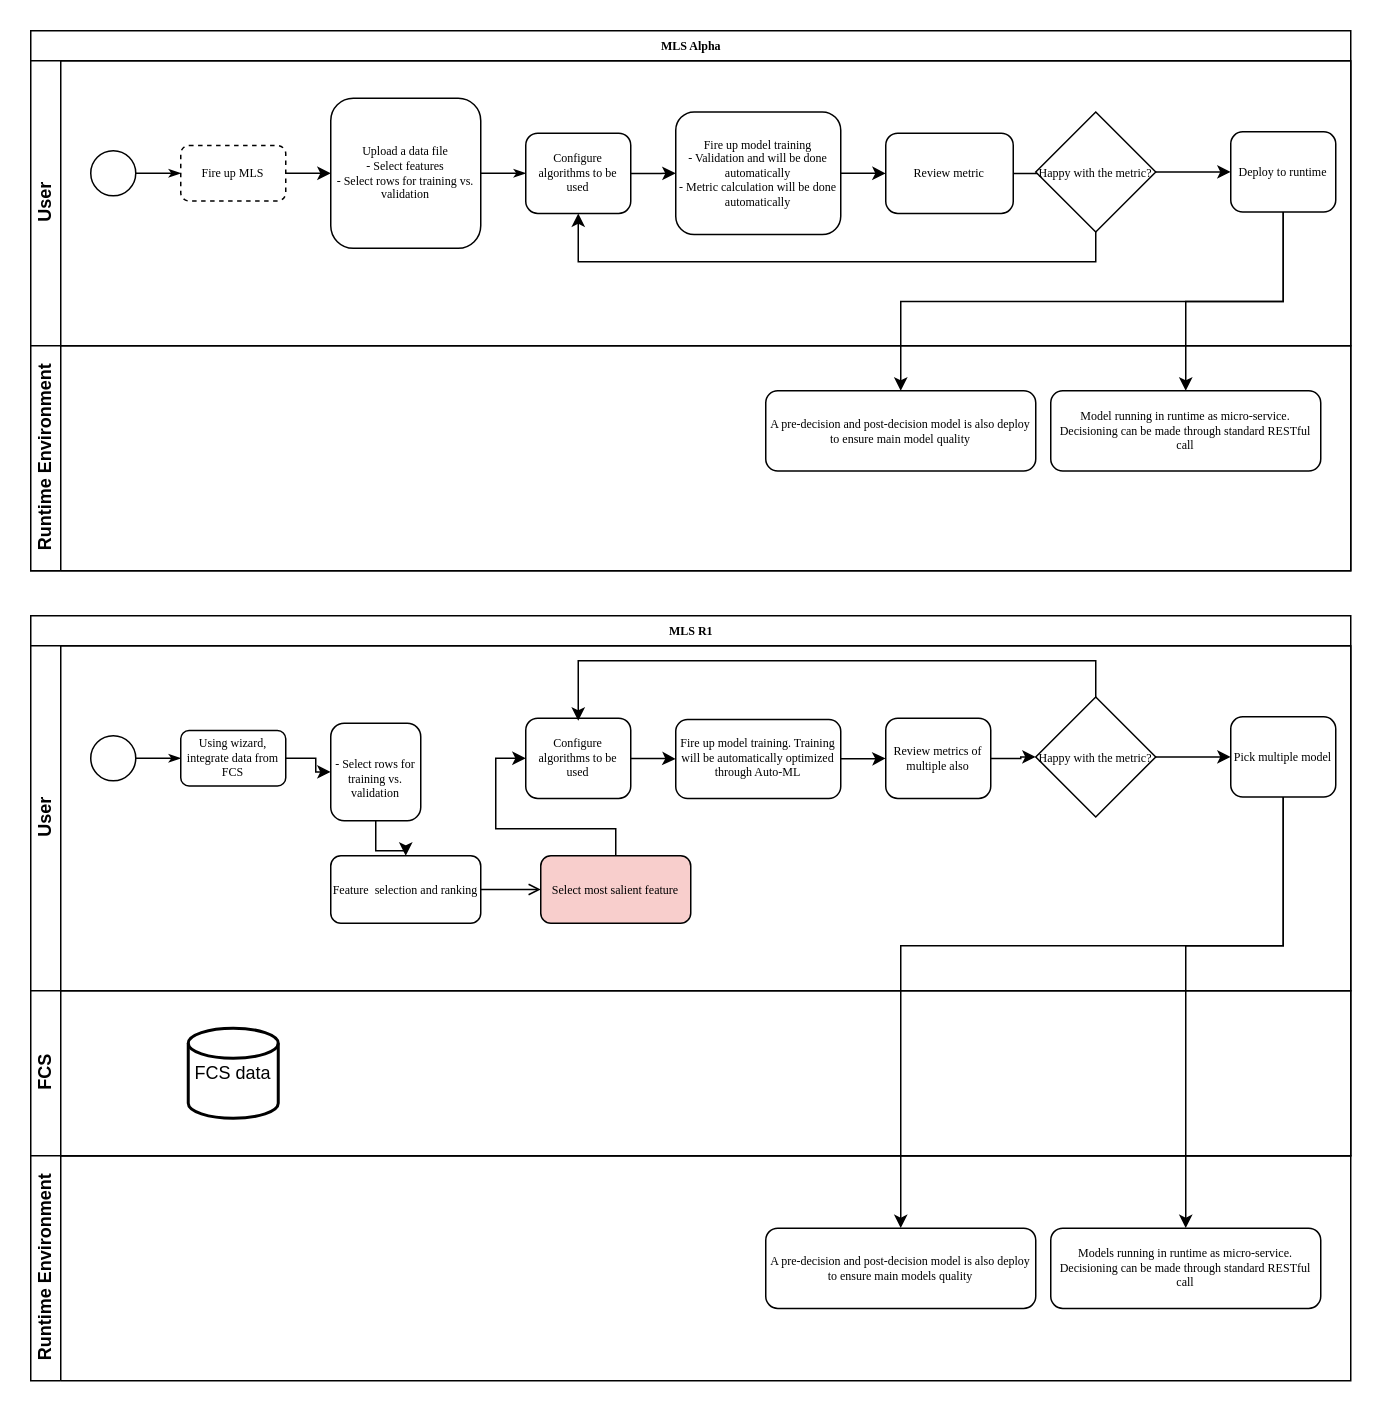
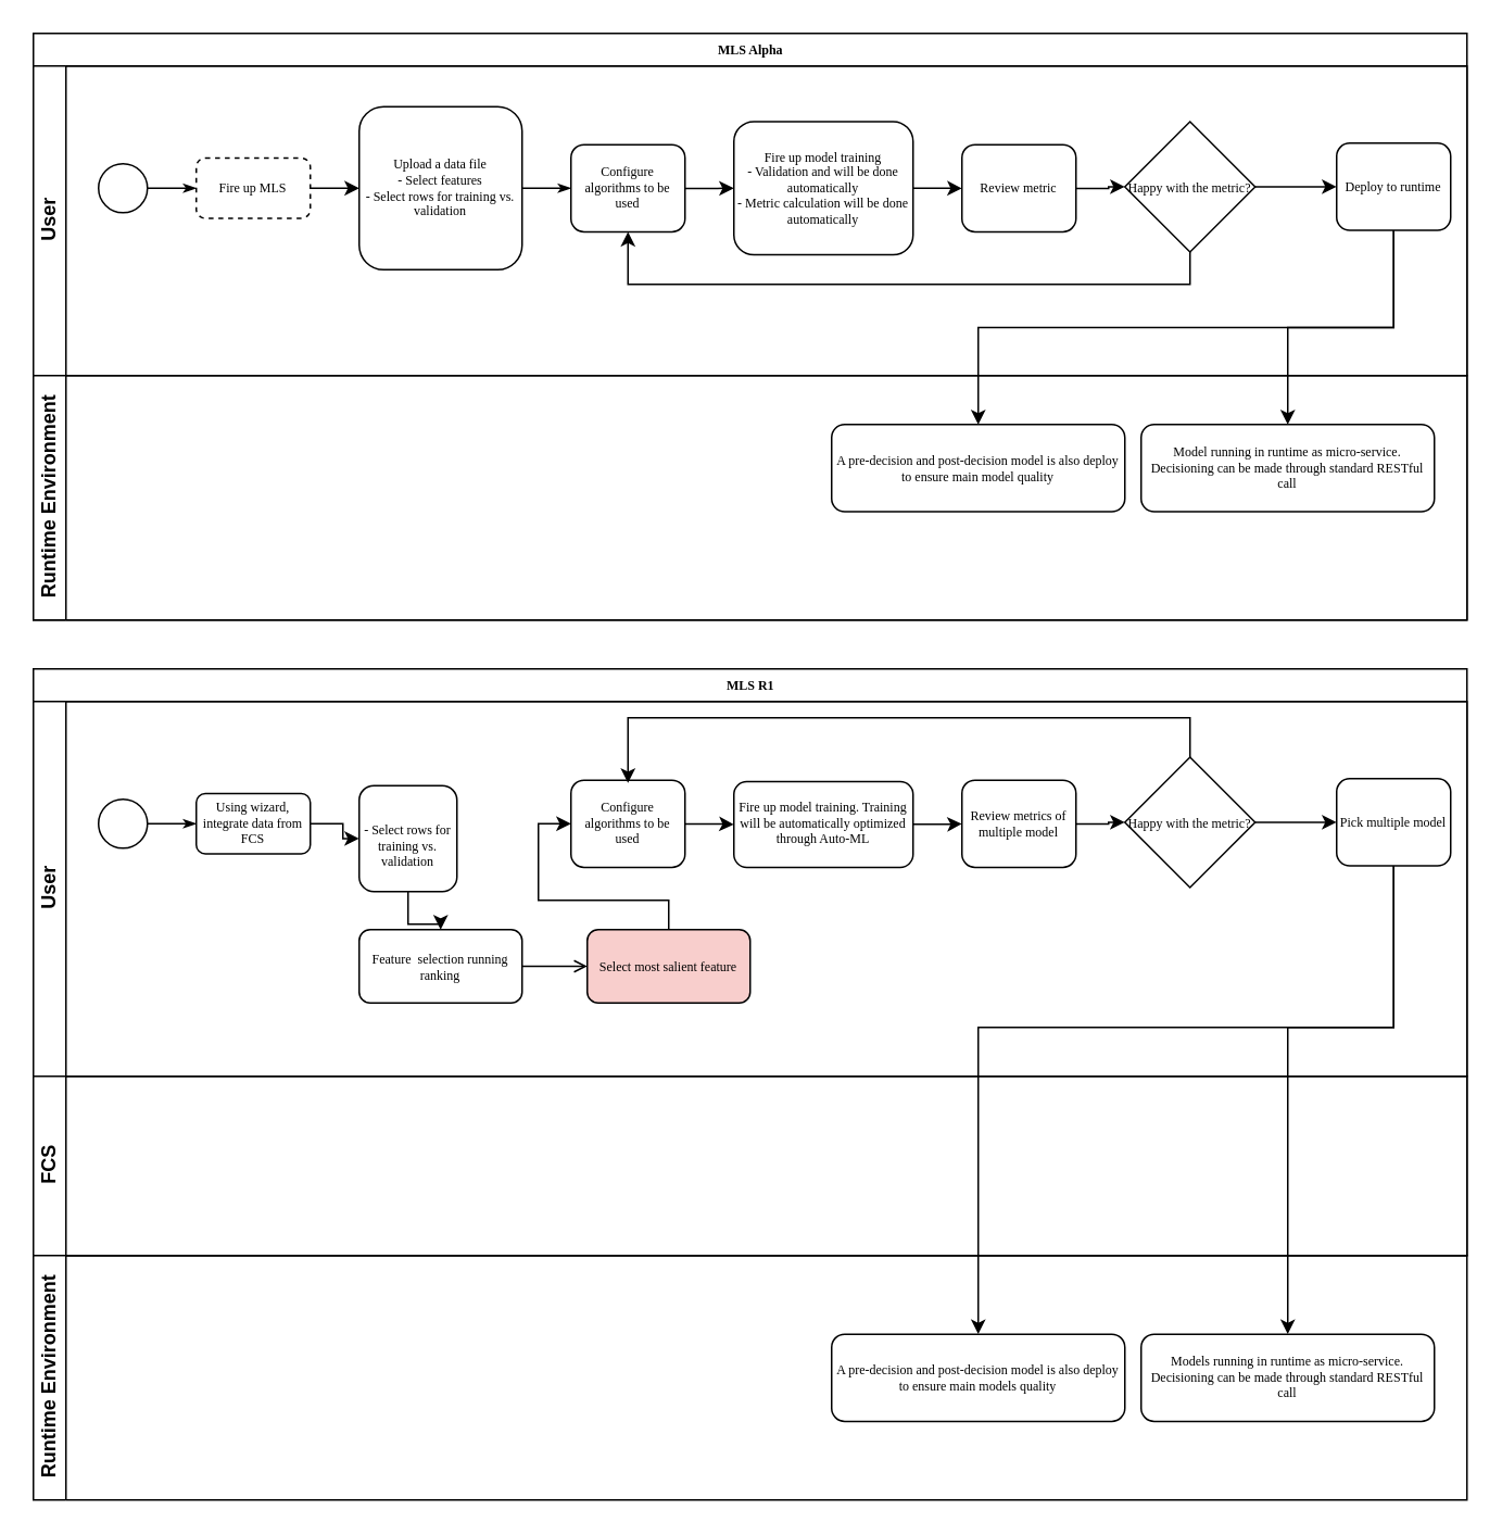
  <mxCell id="0" />
  <mxCell id="1" parent="0" />
  <mxCell id="2" value="MLS Alpha" style="swimlane;html=1;childLayout=stackLayout;horizontal=1;startSize=20;horizontalStack=0;rounded=0;shadow=0;labelBackgroundColor=none;strokeWidth=1;fontFamily=Verdana;fontSize=8;align=center;" parent="1" vertex="1"><mxGeometry x="20" y="20" width="880" height="360" as="geometry" /></mxCell>
  <mxCell id="3" value="User" style="swimlane;html=1;startSize=20;horizontal=0;" parent="2" vertex="1"><mxGeometry y="20" width="880" height="190" as="geometry" /></mxCell>
  <mxCell id="4" style="edgeStyle=orthogonalEdgeStyle;rounded=0;html=1;labelBackgroundColor=none;startArrow=none;startFill=0;startSize=5;endArrow=classicThin;endFill=1;endSize=5;jettySize=auto;orthogonalLoop=1;strokeWidth=1;fontFamily=Verdana;fontSize=8" parent="3" source="5" target="7" edge="1"><mxGeometry relative="1" as="geometry" /></mxCell>
  <mxCell id="5" value="" style="ellipse;whiteSpace=wrap;html=1;rounded=0;shadow=0;labelBackgroundColor=none;strokeWidth=1;fontFamily=Verdana;fontSize=8;align=center;" parent="3" vertex="1"><mxGeometry x="40" y="60" width="30" height="30" as="geometry" /></mxCell>
  <mxCell id="6" style="edgeStyle=orthogonalEdgeStyle;rounded=0;orthogonalLoop=1;jettySize=auto;html=1;" edge="1" parent="3" source="7" target="9"><mxGeometry relative="1" as="geometry" /></mxCell>
  <mxCell id="7" value="Fire up MLS" style="rounded=1;whiteSpace=wrap;html=1;shadow=0;labelBackgroundColor=none;strokeWidth=1;fontFamily=Verdana;fontSize=8;align=center;dashed=1;" parent="3" vertex="1"><mxGeometry x="100" y="56.5" width="70" height="37" as="geometry" /></mxCell>
  <mxCell id="8" style="edgeStyle=orthogonalEdgeStyle;rounded=0;html=1;labelBackgroundColor=none;startArrow=none;startFill=0;startSize=5;endArrow=classicThin;endFill=1;endSize=5;jettySize=auto;orthogonalLoop=1;strokeWidth=1;fontFamily=Verdana;fontSize=8;entryX=0;entryY=0.5;entryDx=0;entryDy=0;" parent="3" source="9" target="12" edge="1"><mxGeometry relative="1" as="geometry"><mxPoint x="330" y="75" as="targetPoint" /></mxGeometry></mxCell>
  <mxCell id="9" value="Upload a data file&lt;br&gt;- Select features&lt;br&gt;- Select rows for training vs. validation" style="rounded=1;whiteSpace=wrap;html=1;shadow=0;labelBackgroundColor=none;strokeWidth=1;fontFamily=Verdana;fontSize=8;align=center;" parent="3" vertex="1"><mxGeometry x="200" y="25" width="100" height="100" as="geometry" /></mxCell>
  <mxCell id="10" value="Fire up model training&lt;br&gt;- Validation and will be done automatically&lt;br&gt;- Metric calculation will be done automatically" style="rounded=1;whiteSpace=wrap;html=1;shadow=0;labelBackgroundColor=none;strokeWidth=1;fontFamily=Verdana;fontSize=8;align=center;" parent="3" vertex="1"><mxGeometry x="430" y="34.13" width="110" height="81.75" as="geometry" /></mxCell>
  <mxCell id="11" style="edgeStyle=orthogonalEdgeStyle;rounded=0;orthogonalLoop=1;jettySize=auto;html=1;entryX=0;entryY=0.5;entryDx=0;entryDy=0;" edge="1" parent="3" source="12" target="10"><mxGeometry relative="1" as="geometry" /></mxCell>
  <mxCell id="12" value="Configure algorithms to be used" style="rounded=1;whiteSpace=wrap;html=1;shadow=0;labelBackgroundColor=none;strokeWidth=1;fontFamily=Verdana;fontSize=8;align=center;" vertex="1" parent="3"><mxGeometry x="330" y="48.25" width="70" height="53.5" as="geometry" /></mxCell>
  <mxCell id="13" style="edgeStyle=orthogonalEdgeStyle;rounded=0;orthogonalLoop=1;jettySize=auto;html=1;entryX=0;entryY=0.5;entryDx=0;entryDy=0;" edge="1" parent="3" source="14" target="17"><mxGeometry relative="1" as="geometry" /></mxCell>
- <mxCell id="14" value="Review metric" style="rounded=1;whiteSpace=wrap;html=1;shadow=0;labelBackgroundColor=none;strokeWidth=1;fontFamily=Verdana;fontSize=8;align=center;" vertex="1" parent="3"><mxGeometry x="570" y="48.25" width="85" height="53.5" as="geometry" /></mxCell>
+ <mxCell id="14" value="Review metric" style="rounded=1;whiteSpace=wrap;html=1;shadow=0;labelBackgroundColor=none;strokeWidth=1;fontFamily=Verdana;fontSize=8;align=center;" vertex="1" parent="3"><mxGeometry x="570" y="48.25" width="70" height="53.5" as="geometry" /></mxCell>
  <mxCell id="15" value="" style="edgeStyle=orthogonalEdgeStyle;rounded=0;orthogonalLoop=1;jettySize=auto;html=1;" edge="1" parent="3" source="10" target="14"><mxGeometry relative="1" as="geometry" /></mxCell>
  <mxCell id="16" style="edgeStyle=orthogonalEdgeStyle;rounded=0;orthogonalLoop=1;jettySize=auto;html=1;entryX=0.5;entryY=1;entryDx=0;entryDy=0;" edge="1" parent="3" source="17" target="12"><mxGeometry relative="1" as="geometry"><Array as="points"><mxPoint x="710" y="134" /><mxPoint x="365" y="134" /></Array></mxGeometry></mxCell>
  <mxCell id="17" value="&lt;font face=&quot;Verdana&quot; style=&quot;font-size: 8px&quot;&gt;Happy with the metric?&lt;/font&gt;" style="rhombus;whiteSpace=wrap;html=1;" vertex="1" parent="3"><mxGeometry x="670" y="34.13" width="80" height="80" as="geometry" /></mxCell>
  <mxCell id="18" value="Deploy to runtime" style="rounded=1;whiteSpace=wrap;html=1;shadow=0;labelBackgroundColor=none;strokeWidth=1;fontFamily=Verdana;fontSize=8;align=center;" vertex="1" parent="3"><mxGeometry x="800" y="47.38" width="70" height="53.5" as="geometry" /></mxCell>
  <mxCell id="19" value="Runtime Environment" style="swimlane;html=1;startSize=20;horizontal=0;" parent="2" vertex="1"><mxGeometry y="210" width="880" height="150" as="geometry" /></mxCell>
  <mxCell id="20" value="Model running in runtime as micro-service. Decisioning can be made through standard RESTful call" style="rounded=1;whiteSpace=wrap;html=1;shadow=0;labelBackgroundColor=none;strokeWidth=1;fontFamily=Verdana;fontSize=8;align=center;" vertex="1" parent="19"><mxGeometry x="680" y="30" width="180" height="53.5" as="geometry" /></mxCell>
  <mxCell id="21" value="A pre-decision and post-decision model is also deploy to ensure main model quality" style="rounded=1;whiteSpace=wrap;html=1;shadow=0;labelBackgroundColor=none;strokeWidth=1;fontFamily=Verdana;fontSize=8;align=center;" vertex="1" parent="19"><mxGeometry x="490" y="30" width="180" height="53.5" as="geometry" /></mxCell>
  <mxCell id="22" style="edgeStyle=orthogonalEdgeStyle;rounded=0;orthogonalLoop=1;jettySize=auto;html=1;" edge="1" parent="2" source="18" target="20"><mxGeometry relative="1" as="geometry" /></mxCell>
  <mxCell id="23" style="edgeStyle=orthogonalEdgeStyle;rounded=0;orthogonalLoop=1;jettySize=auto;html=1;entryX=0.5;entryY=0;entryDx=0;entryDy=0;exitX=0.5;exitY=1;exitDx=0;exitDy=0;" edge="1" parent="2" source="18" target="21"><mxGeometry relative="1" as="geometry"><mxPoint x="845" y="130.88" as="sourcePoint" /><mxPoint x="780" y="250" as="targetPoint" /></mxGeometry></mxCell>
  <mxCell id="24" style="edgeStyle=orthogonalEdgeStyle;rounded=0;orthogonalLoop=1;jettySize=auto;html=1;" edge="1" parent="1" source="17"><mxGeometry relative="1" as="geometry"><mxPoint x="820" y="114.13" as="targetPoint" /></mxGeometry></mxCell>
  <mxCell id="25" value="MLS R1" style="swimlane;html=1;childLayout=stackLayout;horizontal=1;startSize=20;horizontalStack=0;rounded=0;shadow=0;labelBackgroundColor=none;strokeWidth=1;fontFamily=Verdana;fontSize=8;align=center;" vertex="1" parent="1"><mxGeometry x="20" y="410" width="880" height="360" as="geometry" /></mxCell>
  <mxCell id="26" value="User" style="swimlane;html=1;startSize=20;horizontal=0;" vertex="1" parent="25"><mxGeometry y="20" width="880" height="230" as="geometry" /></mxCell>
  <mxCell id="27" style="edgeStyle=orthogonalEdgeStyle;rounded=0;html=1;labelBackgroundColor=none;startArrow=none;startFill=0;startSize=5;endArrow=classicThin;endFill=1;endSize=5;jettySize=auto;orthogonalLoop=1;strokeWidth=1;fontFamily=Verdana;fontSize=8" edge="1" parent="26" source="28" target="30"><mxGeometry relative="1" as="geometry" /></mxCell>
  <mxCell id="28" value="" style="ellipse;whiteSpace=wrap;html=1;rounded=0;shadow=0;labelBackgroundColor=none;strokeWidth=1;fontFamily=Verdana;fontSize=8;align=center;" vertex="1" parent="26"><mxGeometry x="40" y="60" width="30" height="30" as="geometry" /></mxCell>
  <mxCell id="29" style="edgeStyle=orthogonalEdgeStyle;rounded=0;orthogonalLoop=1;jettySize=auto;html=1;" edge="1" parent="26" source="30" target="32"><mxGeometry relative="1" as="geometry" /></mxCell>
  <mxCell id="30" value="Using wizard, integrate data from FCS" style="rounded=1;whiteSpace=wrap;html=1;shadow=0;labelBackgroundColor=none;strokeWidth=1;fontFamily=Verdana;fontSize=8;align=center;" vertex="1" parent="26"><mxGeometry x="100" y="56.5" width="70" height="37" as="geometry" /></mxCell>
  <mxCell id="31" style="edgeStyle=orthogonalEdgeStyle;rounded=0;orthogonalLoop=1;jettySize=auto;html=1;" edge="1" parent="26" source="32" target="43"><mxGeometry relative="1" as="geometry" /></mxCell>
  <mxCell id="32" value="&lt;br&gt;- Select rows for training vs. validation" style="rounded=1;whiteSpace=wrap;html=1;shadow=0;labelBackgroundColor=none;strokeWidth=1;fontFamily=Verdana;fontSize=8;align=center;" vertex="1" parent="26"><mxGeometry x="200" y="51.63" width="60" height="65" as="geometry" /></mxCell>
  <mxCell id="33" value="Fire up model training. Training will be automatically optimized through Auto-ML" style="rounded=1;whiteSpace=wrap;html=1;shadow=0;labelBackgroundColor=none;strokeWidth=1;fontFamily=Verdana;fontSize=8;align=center;" vertex="1" parent="26"><mxGeometry x="430" y="49.13" width="110" height="52.62" as="geometry" /></mxCell>
  <mxCell id="34" style="edgeStyle=orthogonalEdgeStyle;rounded=0;orthogonalLoop=1;jettySize=auto;html=1;entryX=0;entryY=0.5;entryDx=0;entryDy=0;" edge="1" parent="26" source="35" target="33"><mxGeometry relative="1" as="geometry" /></mxCell>
  <mxCell id="35" value="Configure algorithms to be used" style="rounded=1;whiteSpace=wrap;html=1;shadow=0;labelBackgroundColor=none;strokeWidth=1;fontFamily=Verdana;fontSize=8;align=center;" vertex="1" parent="26"><mxGeometry x="330" y="48.25" width="70" height="53.5" as="geometry" /></mxCell>
  <mxCell id="36" style="edgeStyle=orthogonalEdgeStyle;rounded=0;orthogonalLoop=1;jettySize=auto;html=1;entryX=0;entryY=0.5;entryDx=0;entryDy=0;" edge="1" parent="26" source="37" target="40"><mxGeometry relative="1" as="geometry" /></mxCell>
- <mxCell id="37" value="Review metrics of multiple also" style="rounded=1;whiteSpace=wrap;html=1;shadow=0;labelBackgroundColor=none;strokeWidth=1;fontFamily=Verdana;fontSize=8;align=center;" vertex="1" parent="26"><mxGeometry x="570" y="48.25" width="70" height="53.5" as="geometry" /></mxCell>
+ <mxCell id="37" value="Review metrics of multiple model" style="rounded=1;whiteSpace=wrap;html=1;shadow=0;labelBackgroundColor=none;strokeWidth=1;fontFamily=Verdana;fontSize=8;align=center;" vertex="1" parent="26"><mxGeometry x="570" y="48.25" width="70" height="53.5" as="geometry" /></mxCell>
  <mxCell id="38" value="" style="edgeStyle=orthogonalEdgeStyle;rounded=0;orthogonalLoop=1;jettySize=auto;html=1;" edge="1" parent="26" source="33" target="37"><mxGeometry relative="1" as="geometry" /></mxCell>
  <mxCell id="39" style="edgeStyle=orthogonalEdgeStyle;rounded=0;orthogonalLoop=1;jettySize=auto;html=1;" edge="1" parent="26" source="40"><mxGeometry relative="1" as="geometry"><Array as="points"><mxPoint x="710" y="10" /><mxPoint x="365" y="10" /></Array><mxPoint x="365" y="50" as="targetPoint" /></mxGeometry></mxCell>
  <mxCell id="40" value="&lt;font face=&quot;Verdana&quot; style=&quot;font-size: 8px&quot;&gt;Happy with the metric?&lt;/font&gt;" style="rhombus;whiteSpace=wrap;html=1;" vertex="1" parent="26"><mxGeometry x="670" y="34.13" width="80" height="80" as="geometry" /></mxCell>
  <mxCell id="41" value="Pick multiple model" style="rounded=1;whiteSpace=wrap;html=1;shadow=0;labelBackgroundColor=none;strokeWidth=1;fontFamily=Verdana;fontSize=8;align=center;" vertex="1" parent="26"><mxGeometry x="800" y="47.38" width="70" height="53.5" as="geometry" /></mxCell>
  <mxCell id="42" style="edgeStyle=orthogonalEdgeStyle;rounded=0;orthogonalLoop=1;jettySize=auto;html=1;endArrow=open;" edge="1" parent="26" source="43" target="45"><mxGeometry relative="1" as="geometry" /></mxCell>
- <mxCell id="43" value="Feature&amp;nbsp; selection and ranking" style="rounded=1;whiteSpace=wrap;html=1;shadow=0;labelBackgroundColor=none;strokeWidth=1;fontFamily=Verdana;fontSize=8;align=center;" vertex="1" parent="26"><mxGeometry x="200" y="140" width="100" height="45" as="geometry" /></mxCell>
+ <mxCell id="43" value="Feature&amp;nbsp; selection running ranking" style="rounded=1;whiteSpace=wrap;html=1;shadow=0;labelBackgroundColor=none;strokeWidth=1;fontFamily=Verdana;fontSize=8;align=center;" vertex="1" parent="26"><mxGeometry x="200" y="140" width="100" height="45" as="geometry" /></mxCell>
  <mxCell id="44" style="edgeStyle=orthogonalEdgeStyle;rounded=0;orthogonalLoop=1;jettySize=auto;html=1;entryX=0;entryY=0.5;entryDx=0;entryDy=0;" edge="1" parent="26" source="45" target="35"><mxGeometry relative="1" as="geometry"><Array as="points"><mxPoint x="390" y="122" /><mxPoint x="310" y="122" /><mxPoint x="310" y="75" /></Array></mxGeometry></mxCell>
  <mxCell id="45" value="Select most salient feature" style="rounded=1;whiteSpace=wrap;html=1;shadow=0;labelBackgroundColor=none;strokeWidth=1;fontFamily=Verdana;fontSize=8;align=center;fillColor=#f8cecc;" vertex="1" parent="26"><mxGeometry x="340" y="140" width="100" height="45" as="geometry" /></mxCell>
  <mxCell id="46" value="FCS" style="swimlane;html=1;startSize=20;horizontal=0;" vertex="1" parent="25"><mxGeometry y="250" width="880" height="110" as="geometry" /></mxCell>
- <mxCell id="47" value="FCS data" style="strokeWidth=2;html=1;shape=mxgraph.flowchart.database;whiteSpace=wrap;" vertex="1" parent="46"><mxGeometry x="105" y="25" width="60" height="60" as="geometry" /></mxCell>
  <mxCell id="48" style="edgeStyle=orthogonalEdgeStyle;rounded=0;orthogonalLoop=1;jettySize=auto;html=1;" edge="1" parent="1" source="40"><mxGeometry relative="1" as="geometry"><mxPoint x="820" y="504.13" as="targetPoint" /></mxGeometry></mxCell>
  <mxCell id="49" value="Runtime Environment" style="swimlane;html=1;startSize=20;horizontal=0;" vertex="1" parent="1"><mxGeometry x="20" y="770" width="880" height="150" as="geometry" /></mxCell>
  <mxCell id="50" value="Models running in runtime as micro-service. Decisioning can be made through standard RESTful call" style="rounded=1;whiteSpace=wrap;html=1;shadow=0;labelBackgroundColor=none;strokeWidth=1;fontFamily=Verdana;fontSize=8;align=center;" vertex="1" parent="49"><mxGeometry x="680" y="48.25" width="180" height="53.5" as="geometry" /></mxCell>
  <mxCell id="51" value="A pre-decision and post-decision model is also deploy to ensure main models quality" style="rounded=1;whiteSpace=wrap;html=1;shadow=0;labelBackgroundColor=none;strokeWidth=1;fontFamily=Verdana;fontSize=8;align=center;" vertex="1" parent="49"><mxGeometry x="490" y="48.25" width="180" height="53.5" as="geometry" /></mxCell>
  <mxCell id="52" style="edgeStyle=orthogonalEdgeStyle;rounded=0;orthogonalLoop=1;jettySize=auto;html=1;" edge="1" parent="1" source="41" target="50"><mxGeometry relative="1" as="geometry"><Array as="points"><mxPoint x="855" y="630" /><mxPoint x="790" y="630" /></Array></mxGeometry></mxCell>
  <mxCell id="53" style="edgeStyle=orthogonalEdgeStyle;rounded=0;orthogonalLoop=1;jettySize=auto;html=1;" edge="1" parent="1" source="41" target="51"><mxGeometry relative="1" as="geometry"><mxPoint x="865" y="540.88" as="sourcePoint" /><mxPoint x="800" y="828.25" as="targetPoint" /><Array as="points"><mxPoint x="855" y="630" /><mxPoint x="600" y="630" /></Array></mxGeometry></mxCell>
